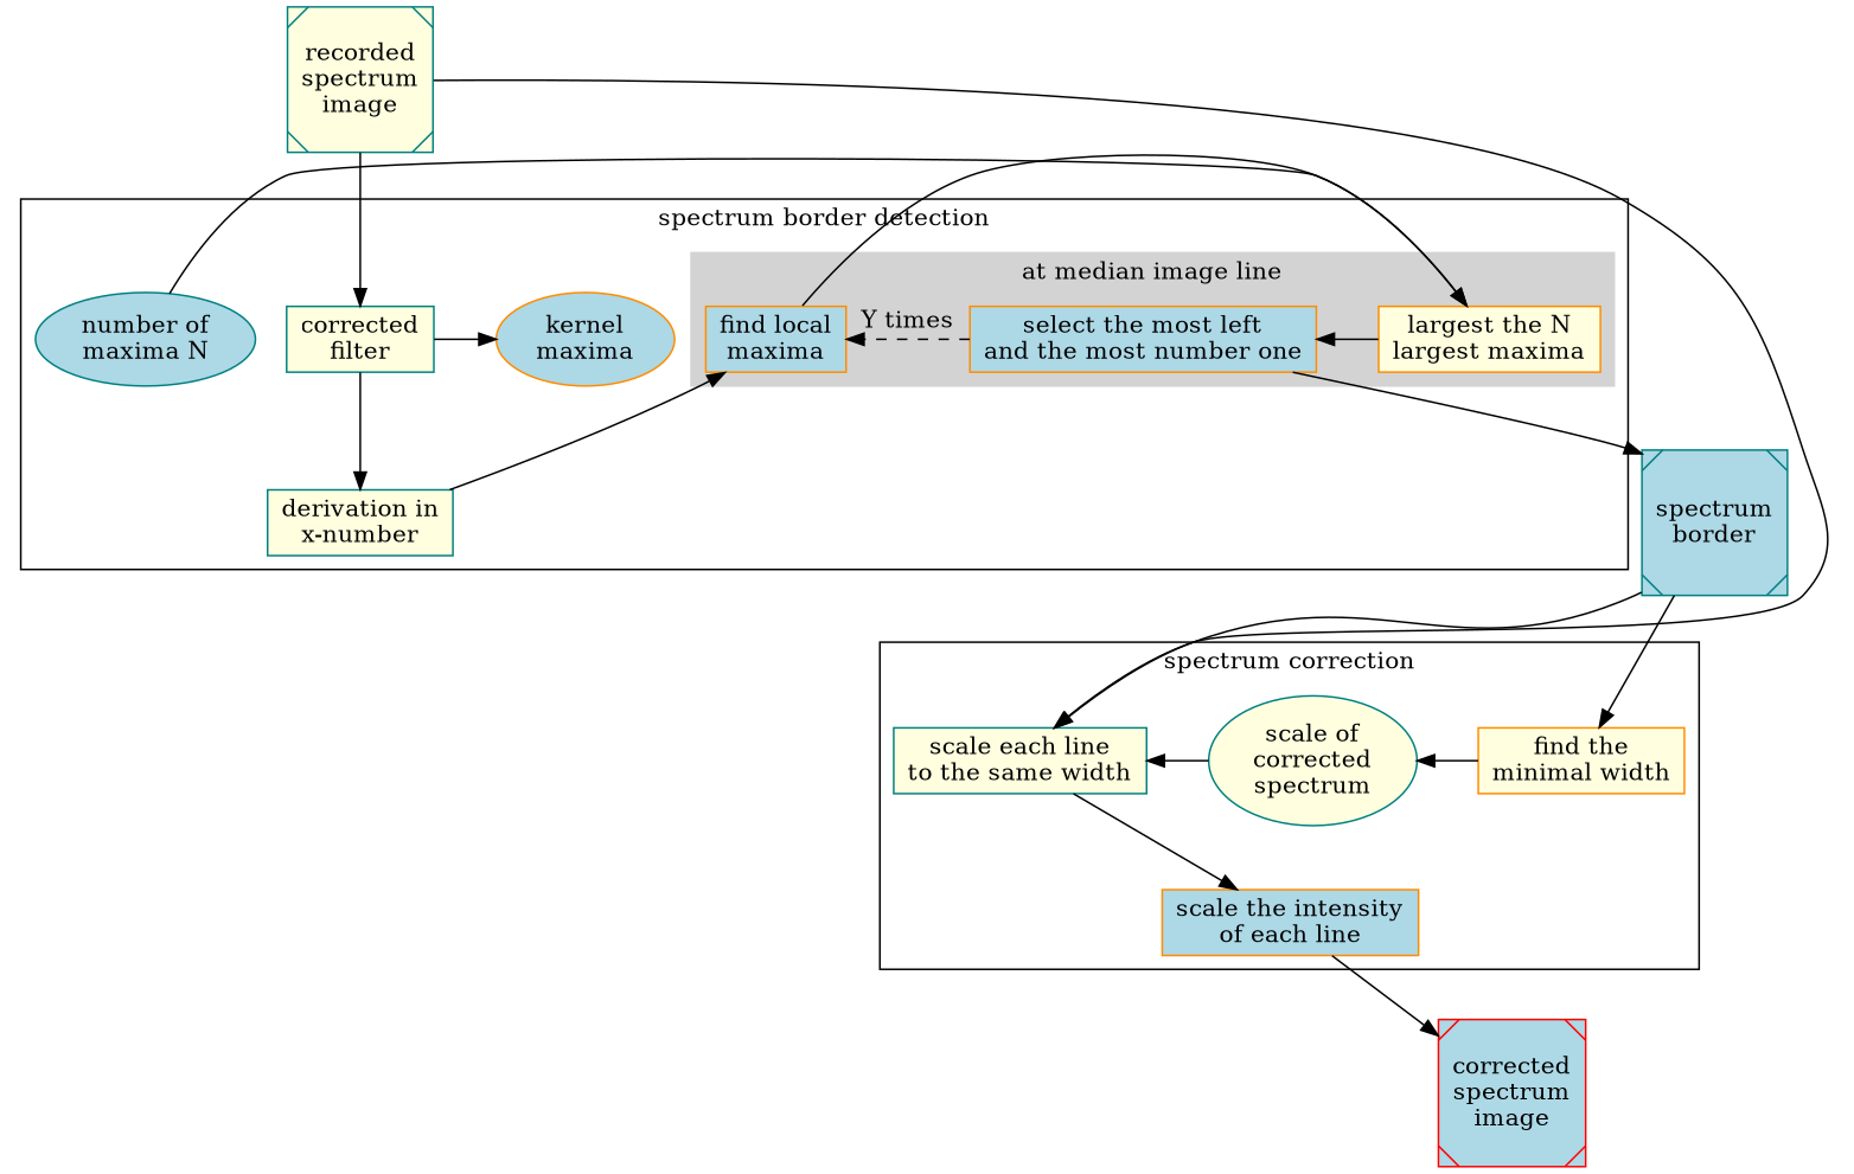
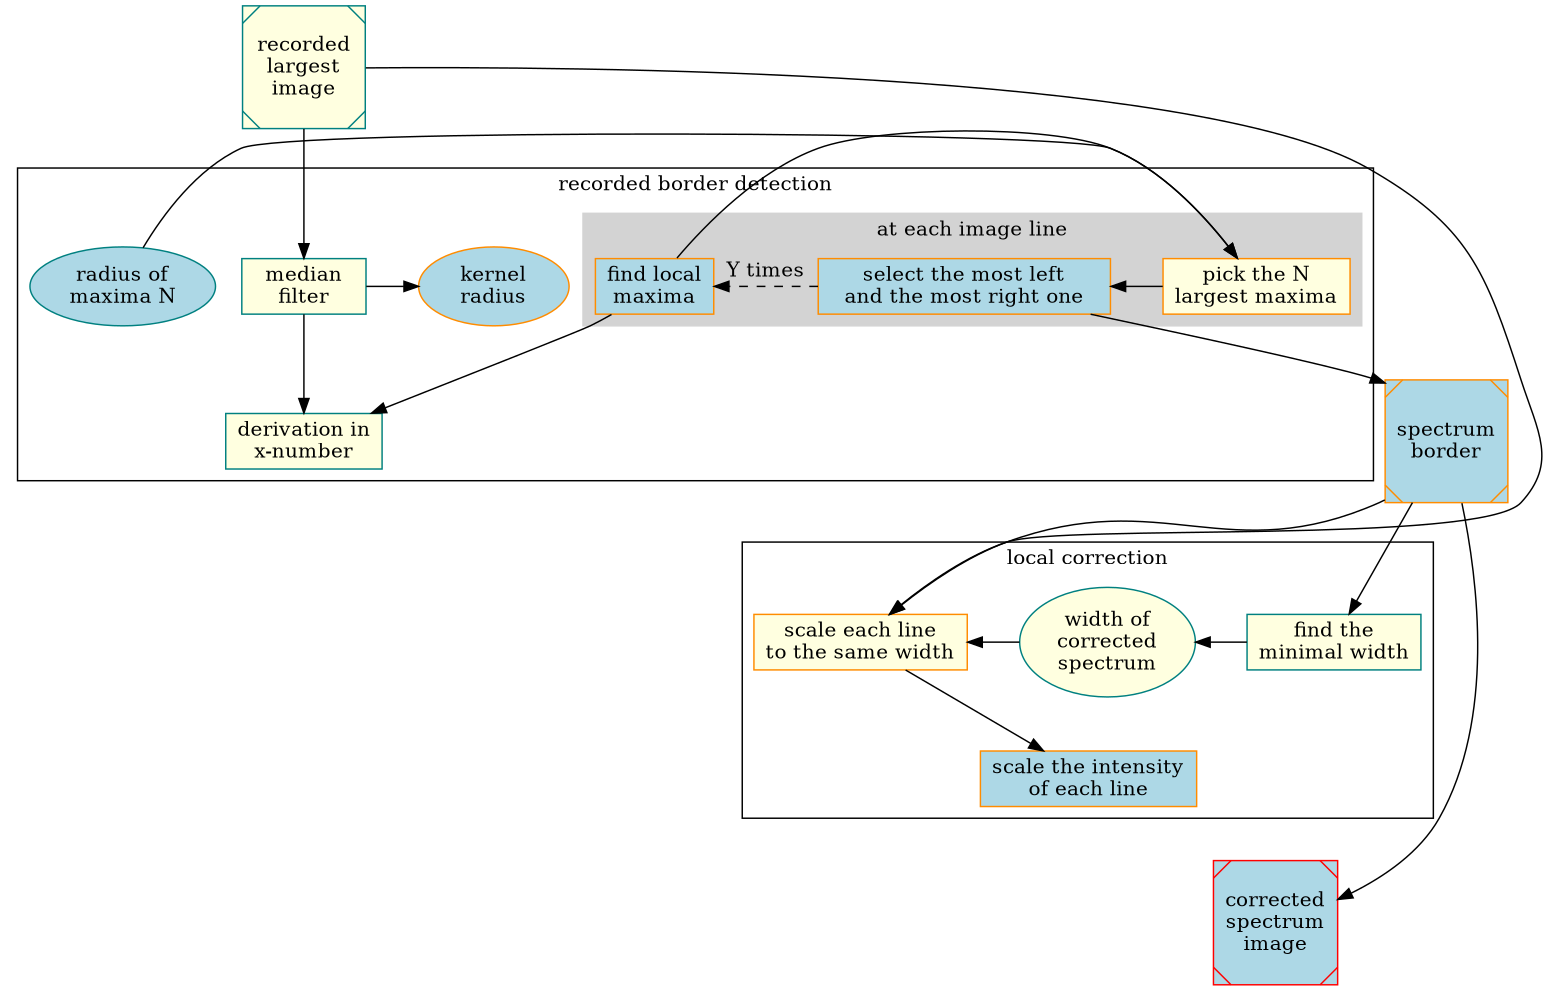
  digraph {
    rankdir=TB
    node [color=teal fillcolor=lightblue shape=box style=filled]
    edge [constraint=false]
-   n1 [color=darkorange label="kernel\nmaxima" shape=oval]
-   n2 [fillcolor=lightyellow label="corrected\nfilter"]
+   n1 [color=darkorange label="kernel\nradius" shape=oval]
+   n2 [fillcolor=lightyellow label="median\nfilter"]
    n3 [color=darkorange label="find local\nmaxima"]
-   n4 [color=darkorange fillcolor=lightyellow label="largest the N\nlargest maxima"]
-   n5 [color=darkorange label="select the most left\nand the most number one"]
+   n4 [color=darkorange fillcolor=lightyellow label="pick the N\nlargest maxima"]
+   n5 [color=darkorange label="select the most left\nand the most right one"]
    n6 [fillcolor=lightyellow label="derivation in\nx-number"]
-   n7 [label="number of\nmaxima N" shape=oval]
-   n8 [color=darkorange fillcolor=lightyellow label="find the\nminimal width"]
-   n9 [fillcolor=lightyellow label="scale of\ncorrected\nspectrum" shape=oval]
-   n10 [fillcolor=lightyellow label="scale each line\nto the same width"]
+   n7 [label="radius of\nmaxima N" shape=oval]
+   n8 [fillcolor=lightyellow label="find the\nminimal width"]
+   n9 [fillcolor=lightyellow label="width of\ncorrected\nspectrum" shape=oval]
+   n10 [color=darkorange fillcolor=lightyellow label="scale each line\nto the same width"]
    n11 [color=darkorange label="scale the intensity\nof each line"]
-   n12 [label="spectrum\nborder" shape=Msquare]
+   n12 [color=darkorange label="spectrum\nborder" shape=Msquare]
    n13 [color=red label="corrected\nspectrum\nimage" shape=Msquare]
-   n14 [fillcolor=lightyellow label="recorded\nspectrum\nimage" shape=Msquare]
+   n14 [fillcolor=lightyellow label="recorded\nlargest\nimage" shape=Msquare]
    subgraph cluster_1 {
-     label="spectrum border detection"
+     label="recorded border detection"
      n6
      n7
      subgraph sub_2 {
        label="spectrum border detection"
        rank=same
        n1
        n2
      }
      subgraph cluster_3 {
        color=lightgrey
-       label="at median image line"
+       label="at each image line"
        rank=same
        style=filled
        n3
        n4
        n5
      }
    }
    subgraph cluster_4 {
-     label="spectrum correction"
+     label="local correction"
      n8
      n9
      n10
      n11
    }
    n2 -> n1
    n2 -> n6 [weight=8 constraint=""]
    n3 -> n4
    n4 -> n5
    n5 -> n3 [label="Y times" style=dashed]
    n5 -> n12 [constraint=""]
-   n6 -> n3 [constraint=""]
+   n3 -> n6 [constraint=""]
    n7 -> n4
    n8 -> n9
    n9 -> n10
    n10 -> n11 [weight=8 constraint=""]
-   n11 -> n13 [weight=8 constraint=""]
+   n12 -> n13 [weight=8 constraint=""]
    n12 -> n8
    n12 -> n10 [weight=8 constraint=""]
    n14 -> n2 [weight=8 constraint=""]
    n14 -> n10
  }
